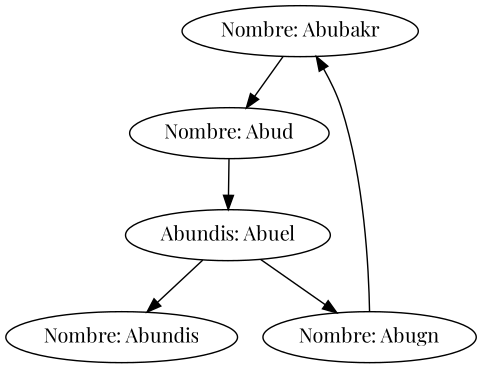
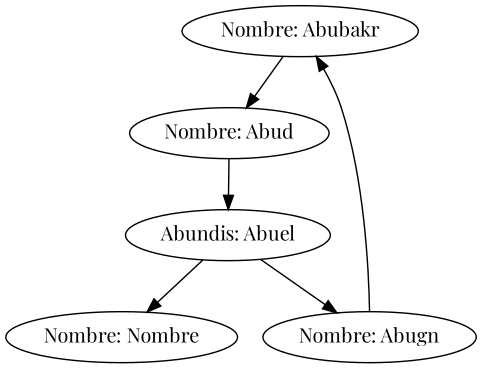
  digraph {
    fontname="Playfair Display"
    node [fontname="Playfair Display"]
    edge [fontname="Playfair Display"]
    n1 [label="Nombre: Abubakr"]
    n2 [label="Nombre: Abud"]
    n3 [label="Abundis: Abuel"]
    n4 [label="Nombre: Abugn"]
-   n5 [label="Nombre: Abundis"]
+   n5 [label="Nombre: Nombre"]
    n1 -> n2
    n2 -> n3
    n3 -> n4
    n3 -> n5
    n4 -> n1
  }
